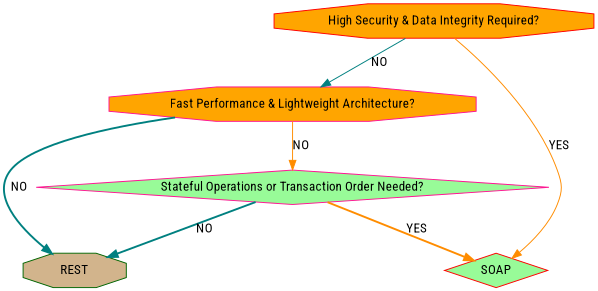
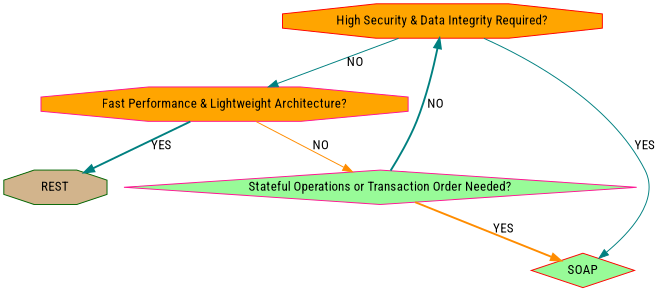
  digraph {
    fontname="Roboto Condensed"
    rankdir=TB
    node [color=red fillcolor=orange fontname="Roboto Condensed" shape=octagon style=filled]
    edge [color=teal fontname="Roboto Condensed" style=solid]
    n1 [height=0.5 label="High Security & Data Integrity Required?" width=1.5]
    n2 [color=deeppink height=0.5 label="Fast Performance & Lightweight Architecture?" width=1.5]
    n3 [fillcolor=palegreen height=0.5 label=SOAP shape=diamond width=1.5]
    n4 [color=deeppink fillcolor=palegreen height=0.5 label="Stateful Operations or Transaction Order Needed?" shape=diamond width=1.5]
    n5 [color=darkgreen fillcolor=tan height=0.5 label=REST width=1.5]
    n1 -> n2 [label=NO]
-   n1 -> n3 [color=darkorange label=YES]
+   n1 -> n3 [label=YES]
    n2 -> n4 [color=darkorange label=NO]
-   n2 -> n5 [label=NO style=bold]
+   n2 -> n5 [label=YES style=bold]
    n4 -> n3 [color=darkorange label=YES style=bold]
-   n4 -> n5 [label=NO style=bold]
+   n4 -> n1 [label=NO style=bold]
  }
